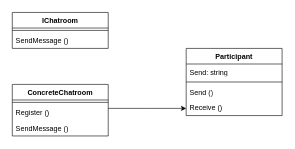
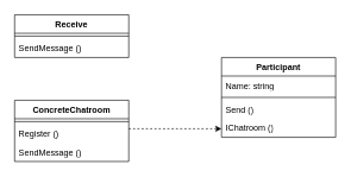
  <mxCell id="0" />
  <mxCell id="1" parent="0" />
- <mxCell id="2" value="IChatroom" style="swimlane;fontStyle=1;align=center;verticalAlign=top;childLayout=stackLayout;horizontal=1;startSize=26;horizontalStack=0;resizeParent=1;resizeParentMax=0;resizeLast=0;collapsible=1;marginBottom=0;whiteSpace=wrap;html=1;" vertex="1" parent="1"><mxGeometry x="20" y="20" width="160" height="60" as="geometry" /></mxCell>
+ <mxCell id="2" value="Receive" style="swimlane;fontStyle=1;align=center;verticalAlign=top;childLayout=stackLayout;horizontal=1;startSize=26;horizontalStack=0;resizeParent=1;resizeParentMax=0;resizeLast=0;collapsible=1;marginBottom=0;whiteSpace=wrap;html=1;" vertex="1" parent="1"><mxGeometry x="20" y="20" width="160" height="60" as="geometry" /></mxCell>
  <mxCell id="3" value="" style="line;strokeWidth=1;fillColor=none;align=left;verticalAlign=middle;spacingTop=-1;spacingLeft=3;spacingRight=3;rotatable=0;labelPosition=right;points=[];portConstraint=eastwest;strokeColor=inherit;" vertex="1" parent="2"><mxGeometry y="26" width="160" height="8" as="geometry" /></mxCell>
  <mxCell id="4" value="SendMessage ()" style="text;strokeColor=none;fillColor=none;align=left;verticalAlign=top;spacingLeft=4;spacingRight=4;overflow=hidden;rotatable=0;points=[[0,0.5],[1,0.5]];portConstraint=eastwest;whiteSpace=wrap;html=1;" vertex="1" parent="2"><mxGeometry y="34" width="160" height="26" as="geometry" /></mxCell>
- <mxCell id="5" style="edgeStyle=orthogonalEdgeStyle;rounded=0;orthogonalLoop=1;jettySize=auto;html=1;" edge="1" parent="1" source="6" target="10"><mxGeometry relative="1" as="geometry"><Array as="points"><mxPoint x="250" y="180" /><mxPoint x="250" y="180" /></Array></mxGeometry></mxCell>
+ <mxCell id="5" style="edgeStyle=orthogonalEdgeStyle;rounded=0;orthogonalLoop=1;jettySize=auto;html=1;dashed=1;" edge="1" parent="1" source="6" target="10"><mxGeometry relative="1" as="geometry"><Array as="points"><mxPoint x="250" y="180" /><mxPoint x="250" y="180" /></Array></mxGeometry></mxCell>
  <mxCell id="6" value="ConcreteChatroom&lt;br&gt;" style="swimlane;fontStyle=1;align=center;verticalAlign=top;childLayout=stackLayout;horizontal=1;startSize=26;horizontalStack=0;resizeParent=1;resizeParentMax=0;resizeLast=0;collapsible=1;marginBottom=0;whiteSpace=wrap;html=1;" vertex="1" parent="1"><mxGeometry x="20" y="140" width="160" height="86" as="geometry" /></mxCell>
  <mxCell id="7" value="" style="line;strokeWidth=1;fillColor=none;align=left;verticalAlign=middle;spacingTop=-1;spacingLeft=3;spacingRight=3;rotatable=0;labelPosition=right;points=[];portConstraint=eastwest;strokeColor=inherit;" vertex="1" parent="6"><mxGeometry y="26" width="160" height="8" as="geometry" /></mxCell>
  <mxCell id="8" value="Register ()" style="text;strokeColor=none;fillColor=none;align=left;verticalAlign=top;spacingLeft=4;spacingRight=4;overflow=hidden;rotatable=0;points=[[0,0.5],[1,0.5]];portConstraint=eastwest;whiteSpace=wrap;html=1;" vertex="1" parent="6"><mxGeometry y="34" width="160" height="26" as="geometry" /></mxCell>
  <mxCell id="9" value="SendMessage ()" style="text;strokeColor=none;fillColor=none;align=left;verticalAlign=top;spacingLeft=4;spacingRight=4;overflow=hidden;rotatable=0;points=[[0,0.5],[1,0.5]];portConstraint=eastwest;whiteSpace=wrap;html=1;" vertex="1" parent="6"><mxGeometry y="60" width="160" height="26" as="geometry" /></mxCell>
  <mxCell id="10" value="Participant" style="swimlane;fontStyle=1;align=center;verticalAlign=top;childLayout=stackLayout;horizontal=1;startSize=26;horizontalStack=0;resizeParent=1;resizeParentMax=0;resizeLast=0;collapsible=1;marginBottom=0;whiteSpace=wrap;html=1;" vertex="1" parent="1"><mxGeometry x="310" y="80" width="160" height="112" as="geometry" /></mxCell>
- <mxCell id="11" value="Send: string" style="text;strokeColor=none;fillColor=none;align=left;verticalAlign=top;spacingLeft=4;spacingRight=4;overflow=hidden;rotatable=0;points=[[0,0.5],[1,0.5]];portConstraint=eastwest;whiteSpace=wrap;html=1;" vertex="1" parent="10"><mxGeometry y="26" width="160" height="26" as="geometry" /></mxCell>
+ <mxCell id="11" value="Name: string" style="text;strokeColor=none;fillColor=none;align=left;verticalAlign=top;spacingLeft=4;spacingRight=4;overflow=hidden;rotatable=0;points=[[0,0.5],[1,0.5]];portConstraint=eastwest;whiteSpace=wrap;html=1;" vertex="1" parent="10"><mxGeometry y="26" width="160" height="26" as="geometry" /></mxCell>
  <mxCell id="12" value="" style="line;strokeWidth=1;fillColor=none;align=left;verticalAlign=middle;spacingTop=-1;spacingLeft=3;spacingRight=3;rotatable=0;labelPosition=right;points=[];portConstraint=eastwest;strokeColor=inherit;" vertex="1" parent="10"><mxGeometry y="52" width="160" height="8" as="geometry" /></mxCell>
  <mxCell id="13" value="Send ()" style="text;strokeColor=none;fillColor=none;align=left;verticalAlign=top;spacingLeft=4;spacingRight=4;overflow=hidden;rotatable=0;points=[[0,0.5],[1,0.5]];portConstraint=eastwest;whiteSpace=wrap;html=1;" vertex="1" parent="10"><mxGeometry y="60" width="160" height="26" as="geometry" /></mxCell>
- <mxCell id="14" value="Receive ()" style="text;strokeColor=none;fillColor=none;align=left;verticalAlign=top;spacingLeft=4;spacingRight=4;overflow=hidden;rotatable=0;points=[[0,0.5],[1,0.5]];portConstraint=eastwest;whiteSpace=wrap;html=1;" vertex="1" parent="10"><mxGeometry y="86" width="160" height="26" as="geometry" /></mxCell>
+ <mxCell id="14" value="IChatroom ()" style="text;strokeColor=none;fillColor=none;align=left;verticalAlign=top;spacingLeft=4;spacingRight=4;overflow=hidden;rotatable=0;points=[[0,0.5],[1,0.5]];portConstraint=eastwest;whiteSpace=wrap;html=1;" vertex="1" parent="10"><mxGeometry y="86" width="160" height="26" as="geometry" /></mxCell>
